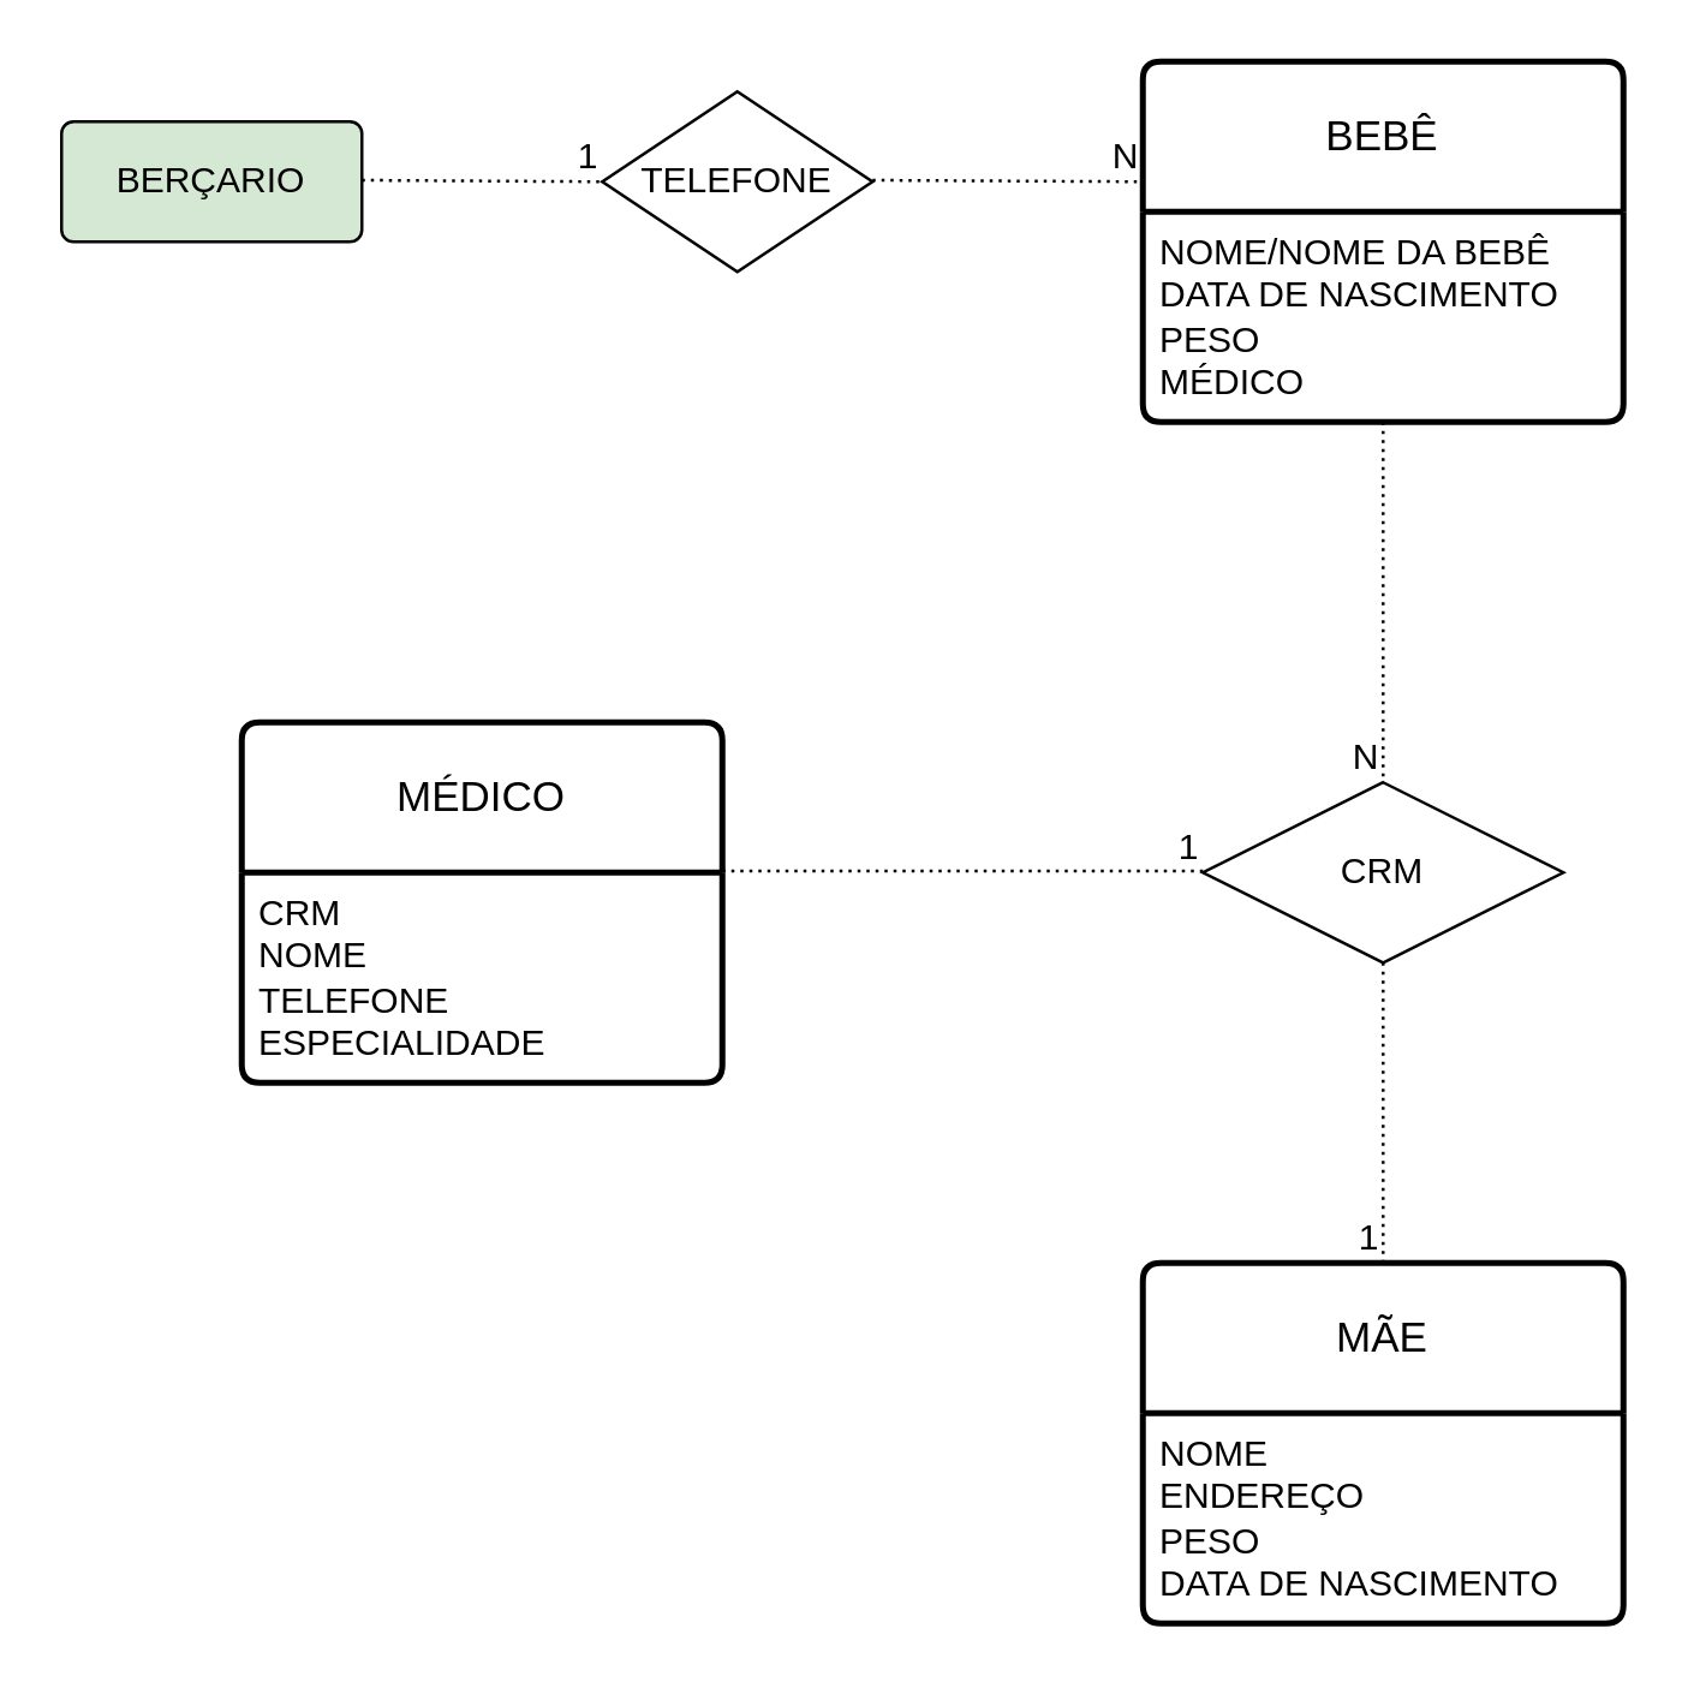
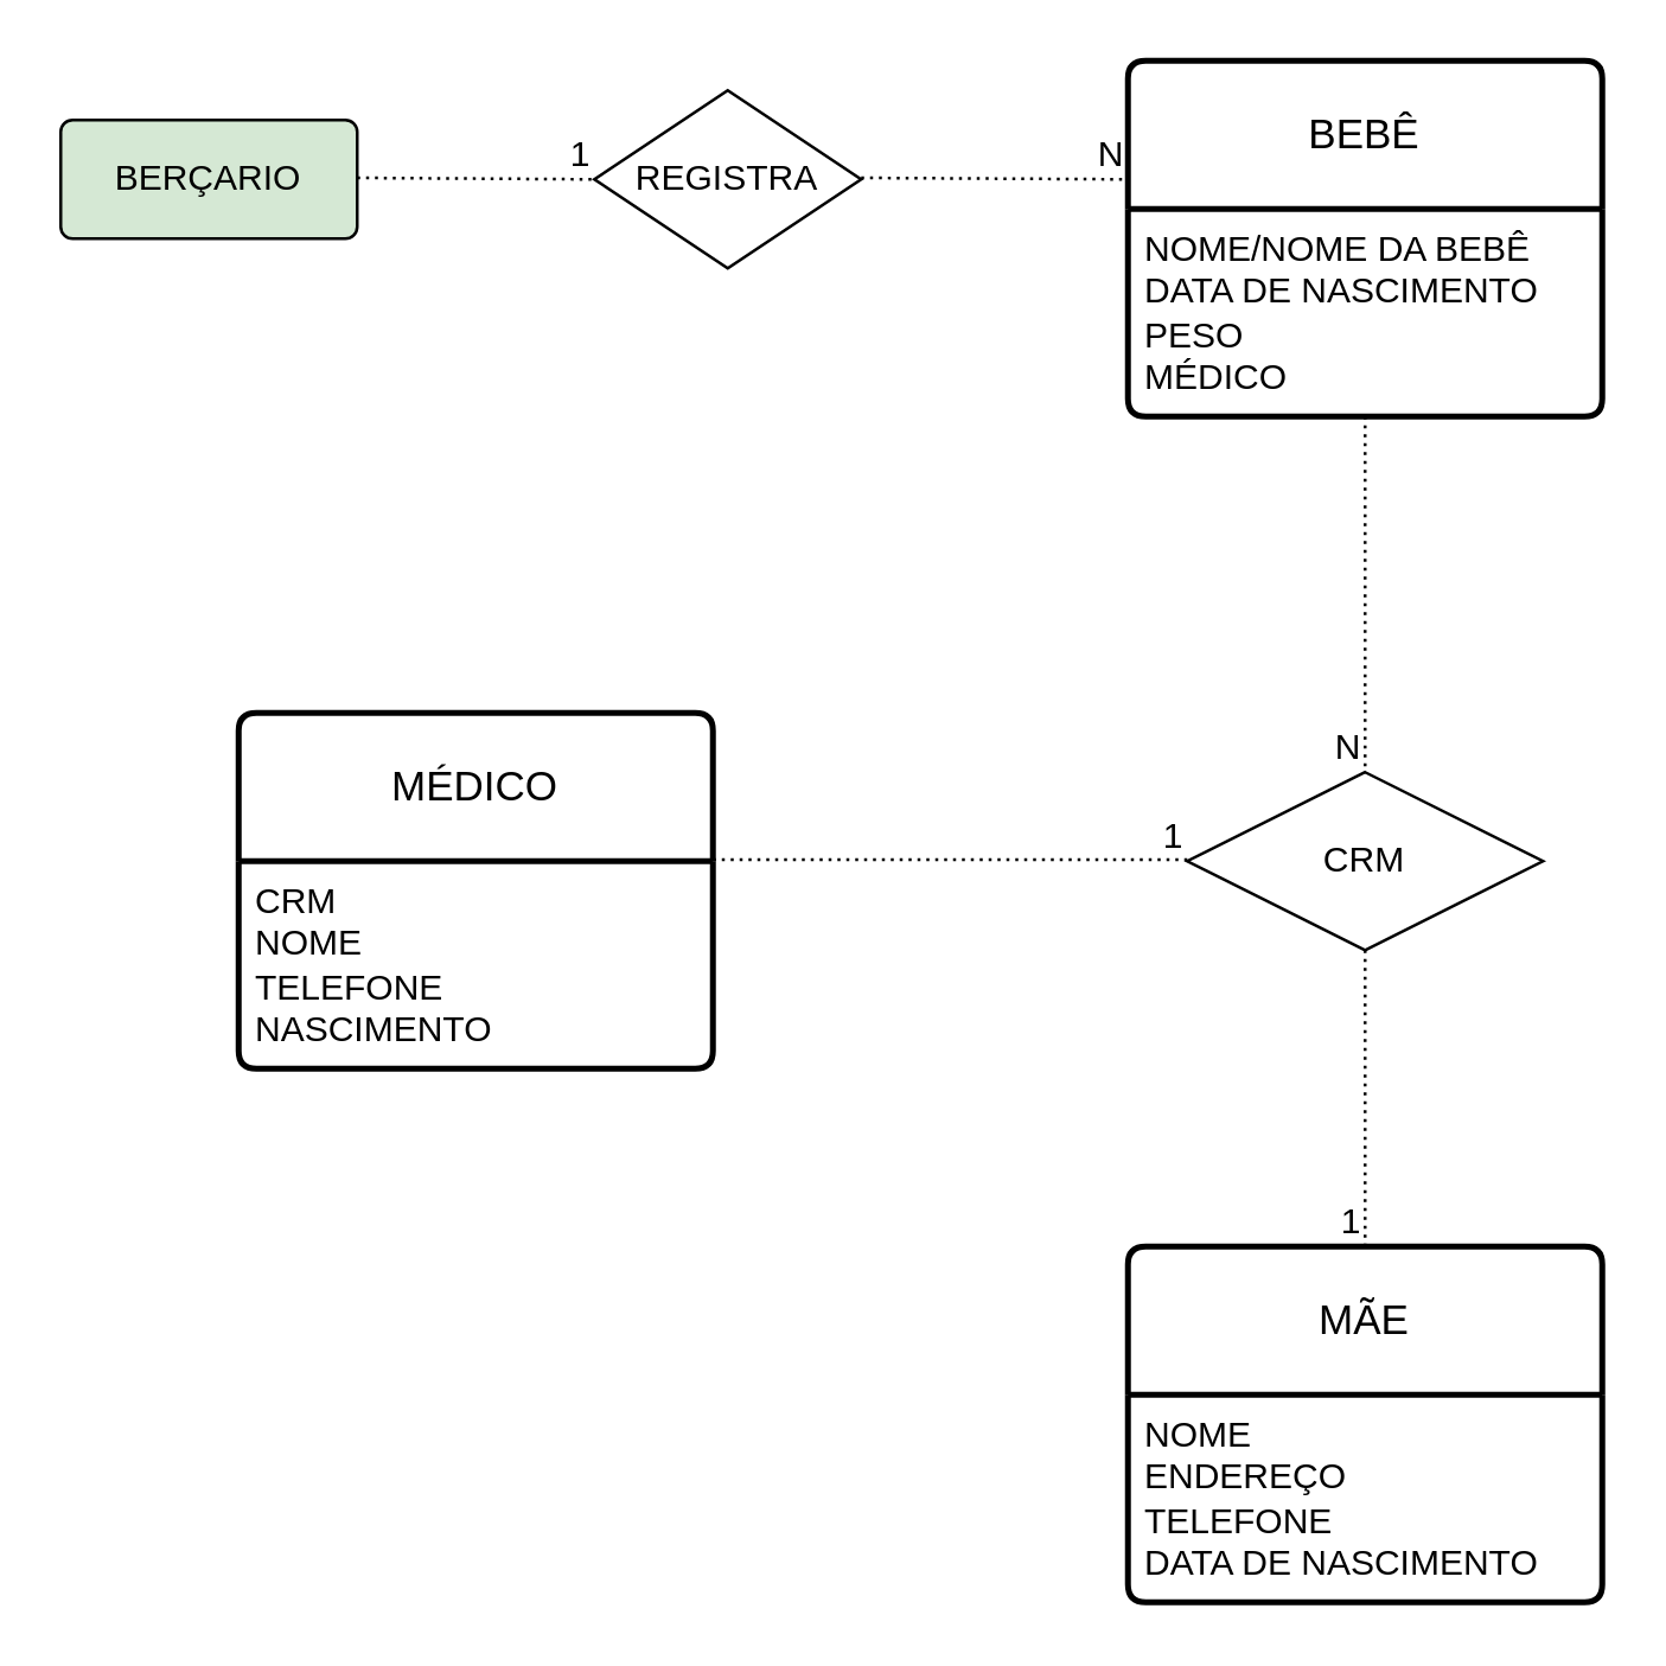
  <mxCell id="0" />
  <mxCell id="1" parent="0" />
  <mxCell id="2" value="BERÇARIO" style="rounded=1;arcSize=10;whiteSpace=wrap;html=1;align=center;fillColor=#d5e8d4;" vertex="1" parent="1"><mxGeometry x="20" y="40" width="100" height="40" as="geometry" /></mxCell>
  <mxCell id="3" value="" style="endArrow=none;html=1;rounded=0;dashed=1;dashPattern=1 2;" edge="1" parent="1"><mxGeometry relative="1" as="geometry"><mxPoint x="120" y="59.5" as="sourcePoint" /><mxPoint x="200" y="60" as="targetPoint" /></mxGeometry></mxCell>
  <mxCell id="4" value="1" style="resizable=0;html=1;whiteSpace=wrap;align=right;verticalAlign=bottom;" connectable="0" vertex="1" parent="3"><mxGeometry x="1" relative="1" as="geometry" /></mxCell>
- <mxCell id="5" value="TELEFONE" style="shape=rhombus;perimeter=rhombusPerimeter;whiteSpace=wrap;html=1;align=center;" vertex="1" parent="1"><mxGeometry x="200" y="30" width="90" height="60" as="geometry" /></mxCell>
+ <mxCell id="5" value="REGISTRA" style="shape=rhombus;perimeter=rhombusPerimeter;whiteSpace=wrap;html=1;align=center;" vertex="1" parent="1"><mxGeometry x="200" y="30" width="90" height="60" as="geometry" /></mxCell>
  <mxCell id="6" value="" style="endArrow=none;html=1;rounded=0;dashed=1;dashPattern=1 2;" edge="1" parent="1"><mxGeometry relative="1" as="geometry"><mxPoint x="290" y="59.5" as="sourcePoint" /><mxPoint x="380" y="60" as="targetPoint" /></mxGeometry></mxCell>
  <mxCell id="7" value="N" style="resizable=0;html=1;whiteSpace=wrap;align=right;verticalAlign=bottom;" connectable="0" vertex="1" parent="6"><mxGeometry x="1" relative="1" as="geometry" /></mxCell>
  <mxCell id="8" value="BEBÊ" style="swimlane;childLayout=stackLayout;horizontal=1;startSize=50;horizontalStack=0;rounded=1;fontSize=14;fontStyle=0;strokeWidth=2;resizeParent=0;resizeLast=1;shadow=0;dashed=0;align=center;arcSize=4;whiteSpace=wrap;html=1;" vertex="1" parent="1"><mxGeometry x="380" y="20" width="160" height="120" as="geometry" /></mxCell>
  <mxCell id="9" value="&lt;div&gt;NOME/NOME DA BEBÊ&lt;br&gt;&lt;/div&gt;&lt;div&gt;DATA DE NASCIMENTO&lt;/div&gt;&lt;div&gt;PESO&lt;/div&gt;&lt;div&gt;MÉDICO&lt;br&gt;&lt;/div&gt;" style="align=left;strokeColor=none;fillColor=none;spacingLeft=4;fontSize=12;verticalAlign=top;resizable=0;rotatable=0;part=1;html=1;" vertex="1" parent="8"><mxGeometry y="50" width="160" height="70" as="geometry" /></mxCell>
  <mxCell id="10" value="" style="endArrow=none;html=1;rounded=0;dashed=1;dashPattern=1 2;exitX=0.5;exitY=1;exitDx=0;exitDy=0;" edge="1" parent="1" source="9"><mxGeometry relative="1" as="geometry"><mxPoint x="390" y="240" as="sourcePoint" /><mxPoint x="460" y="260" as="targetPoint" /></mxGeometry></mxCell>
  <mxCell id="11" value="N" style="resizable=0;html=1;whiteSpace=wrap;align=right;verticalAlign=bottom;" connectable="0" vertex="1" parent="10"><mxGeometry x="1" relative="1" as="geometry" /></mxCell>
  <mxCell id="12" value="CRM" style="shape=rhombus;perimeter=rhombusPerimeter;whiteSpace=wrap;html=1;align=center;" vertex="1" parent="1"><mxGeometry x="400" y="260" width="120" height="60" as="geometry" /></mxCell>
  <mxCell id="13" value="" style="endArrow=none;html=1;rounded=0;dashed=1;dashPattern=1 2;exitX=0.5;exitY=1;exitDx=0;exitDy=0;" edge="1" parent="1" source="12"><mxGeometry relative="1" as="geometry"><mxPoint x="320" y="420" as="sourcePoint" /><mxPoint x="460" y="420" as="targetPoint" /></mxGeometry></mxCell>
  <mxCell id="14" value="1" style="resizable=0;html=1;whiteSpace=wrap;align=right;verticalAlign=bottom;" connectable="0" vertex="1" parent="13"><mxGeometry x="1" relative="1" as="geometry" /></mxCell>
  <mxCell id="15" value="MÃE" style="swimlane;childLayout=stackLayout;horizontal=1;startSize=50;horizontalStack=0;rounded=1;fontSize=14;fontStyle=0;strokeWidth=2;resizeParent=0;resizeLast=1;shadow=0;dashed=0;align=center;arcSize=4;whiteSpace=wrap;html=1;" vertex="1" parent="1"><mxGeometry x="380" y="420" width="160" height="120" as="geometry" /></mxCell>
- <mxCell id="16" value="&lt;div&gt;NOME &lt;br&gt;&lt;/div&gt;&lt;div&gt;ENDEREÇO&lt;/div&gt;&lt;div&gt;PESO&lt;/div&gt;&lt;div&gt;DATA DE NASCIMENTO&lt;br&gt;&lt;/div&gt;" style="align=left;strokeColor=none;fillColor=none;spacingLeft=4;fontSize=12;verticalAlign=top;resizable=0;rotatable=0;part=1;html=1;" vertex="1" parent="15"><mxGeometry y="50" width="160" height="70" as="geometry" /></mxCell>
+ <mxCell id="16" value="&lt;div&gt;NOME &lt;br&gt;&lt;/div&gt;&lt;div&gt;ENDEREÇO&lt;/div&gt;&lt;div&gt;TELEFONE&lt;/div&gt;&lt;div&gt;DATA DE NASCIMENTO&lt;br&gt;&lt;/div&gt;" style="align=left;strokeColor=none;fillColor=none;spacingLeft=4;fontSize=12;verticalAlign=top;resizable=0;rotatable=0;part=1;html=1;" vertex="1" parent="15"><mxGeometry y="50" width="160" height="70" as="geometry" /></mxCell>
  <mxCell id="17" value="" style="endArrow=none;html=1;rounded=0;dashed=1;dashPattern=1 2;" edge="1" parent="1"><mxGeometry relative="1" as="geometry"><mxPoint x="240" y="289.5" as="sourcePoint" /><mxPoint x="400" y="289.5" as="targetPoint" /></mxGeometry></mxCell>
  <mxCell id="18" value="1" style="resizable=0;html=1;whiteSpace=wrap;align=right;verticalAlign=bottom;" connectable="0" vertex="1" parent="17"><mxGeometry x="1" relative="1" as="geometry" /></mxCell>
  <mxCell id="19" value="MÉDICO" style="swimlane;childLayout=stackLayout;horizontal=1;startSize=50;horizontalStack=0;rounded=1;fontSize=14;fontStyle=0;strokeWidth=2;resizeParent=0;resizeLast=1;shadow=0;dashed=0;align=center;arcSize=4;whiteSpace=wrap;html=1;" vertex="1" parent="1"><mxGeometry x="80" y="240" width="160" height="120" as="geometry" /></mxCell>
- <mxCell id="20" value="&lt;div&gt;CRM&lt;/div&gt;&lt;div&gt;NOME&lt;/div&gt;&lt;div&gt;TELEFONE&lt;/div&gt;&lt;div&gt;ESPECIALIDADE&lt;br&gt;&lt;/div&gt;" style="align=left;strokeColor=none;fillColor=none;spacingLeft=4;fontSize=12;verticalAlign=top;resizable=0;rotatable=0;part=1;html=1;" vertex="1" parent="19"><mxGeometry y="50" width="160" height="70" as="geometry" /></mxCell>
+ <mxCell id="20" value="&lt;div&gt;CRM&lt;/div&gt;&lt;div&gt;NOME&lt;/div&gt;&lt;div&gt;TELEFONE&lt;/div&gt;&lt;div&gt;NASCIMENTO&lt;br&gt;&lt;/div&gt;" style="align=left;strokeColor=none;fillColor=none;spacingLeft=4;fontSize=12;verticalAlign=top;resizable=0;rotatable=0;part=1;html=1;" vertex="1" parent="19"><mxGeometry y="50" width="160" height="70" as="geometry" /></mxCell>
